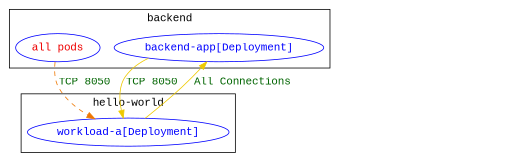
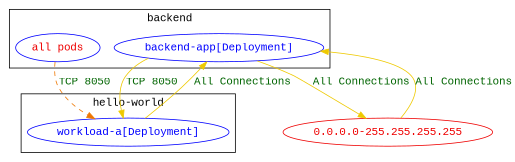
  digraph {
    fontname="Liberation Mono"
    node [color=blue fontcolor=blue fontname="Liberation Mono"]
    edge [color=gold2 fontcolor=darkgreen fontname="Liberation Mono"]
    n1 [label="workload-a[Deployment]"]
    n2 [fontcolor=red2 label="all pods"]
    n3 [label="backend-app[Deployment]"]
+   n4 [color=red2 fontcolor=red2 label="0.0.0.0-255.255.255.255"]
    subgraph cluster_1 {
      color=black
      fontcolor=black
      label="hello-world"
      n1
    }
    subgraph cluster_2 {
      color=black
      fontcolor=black
      label=backend
      n2
      n3
    }
    n1 -> n3 [label="All Connections"]
    n2 -> n1 [color=darkorange2 label="TCP 8050" style=dashed weight=1]
    n3 -> n1 [label="TCP 8050"]
+   n3 -> n4 [label="All Connections"]
+   n4 -> n3 [label="All Connections"]
  }
